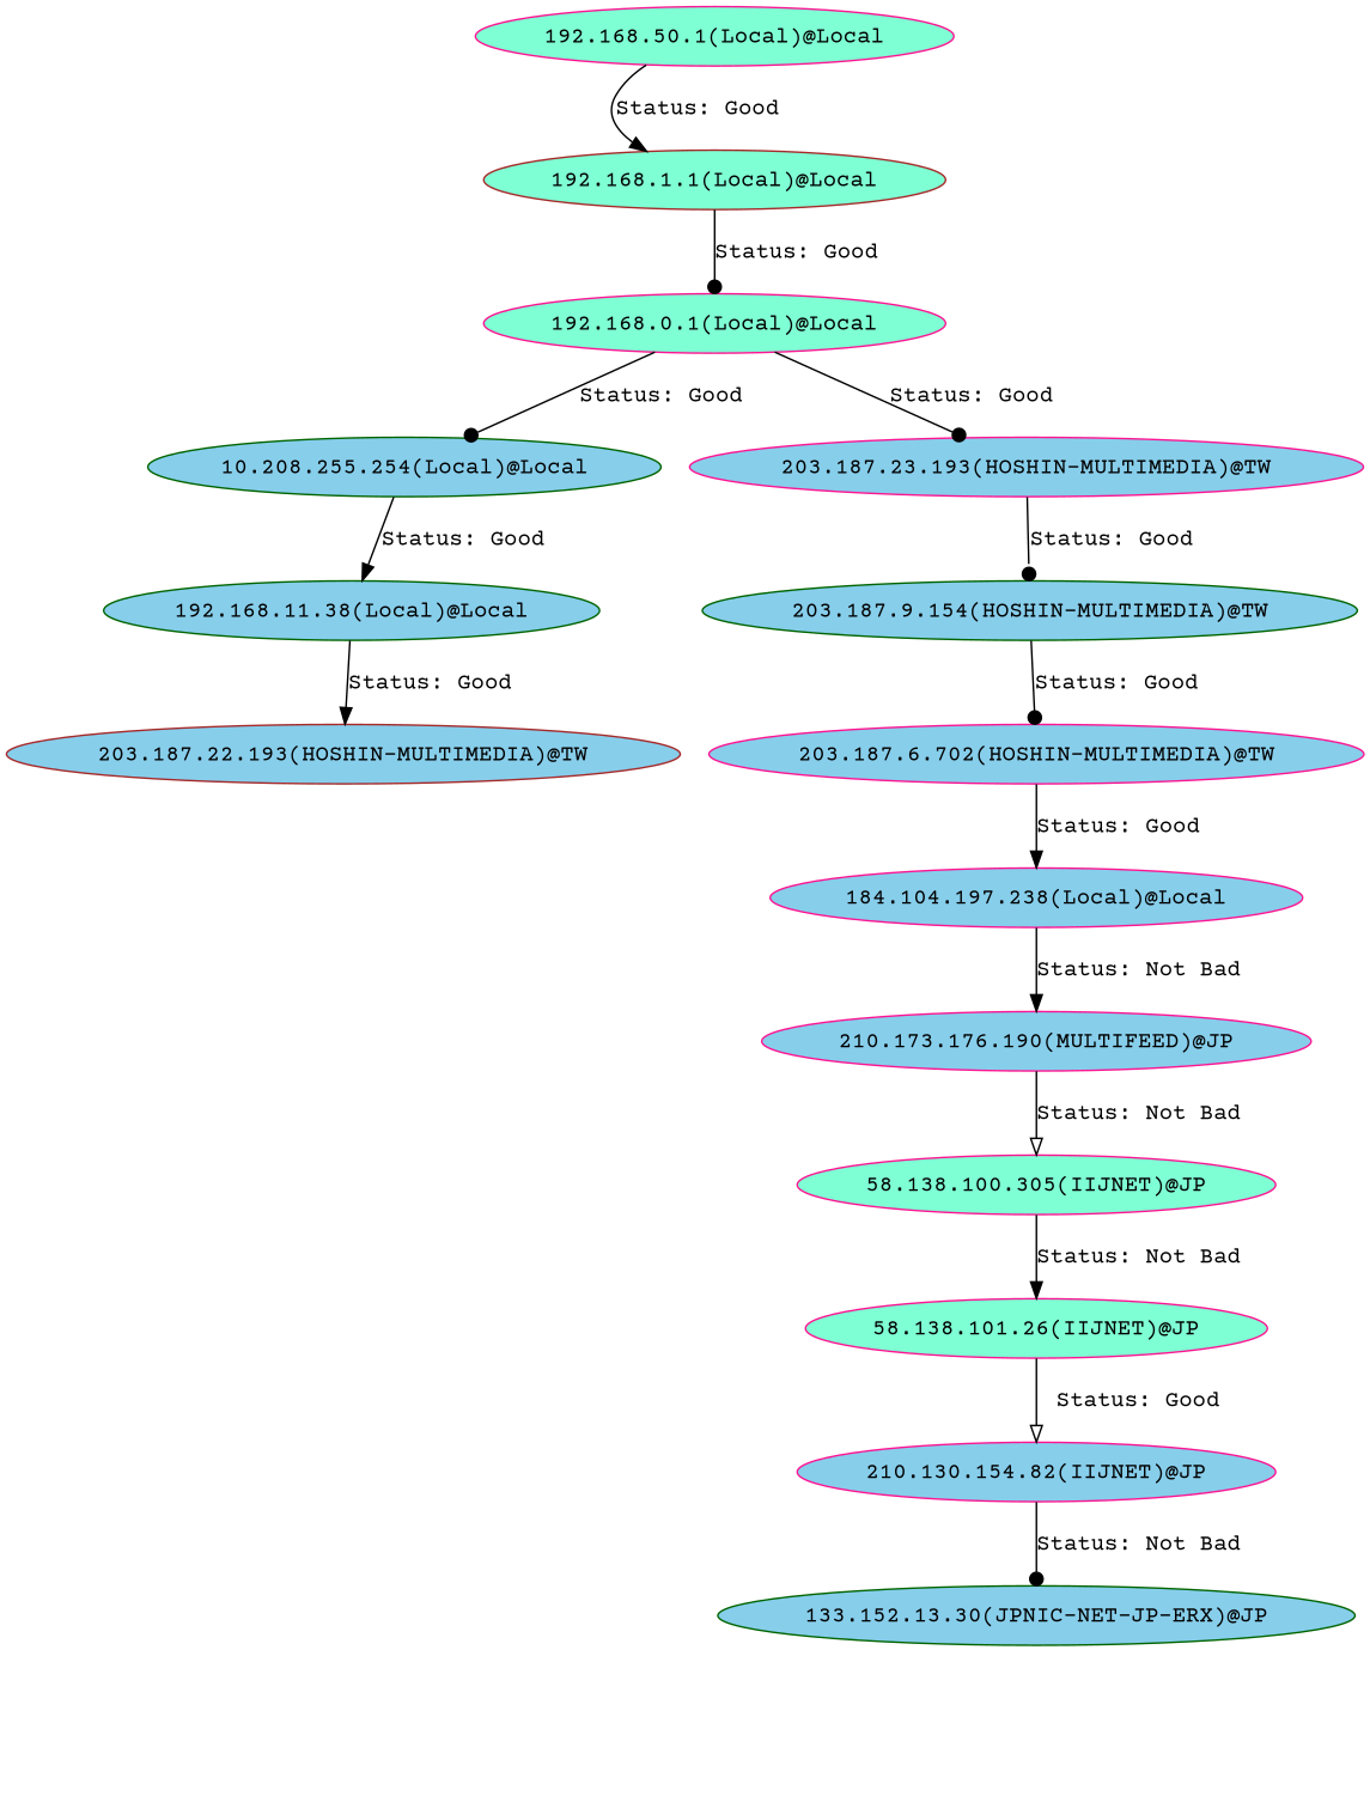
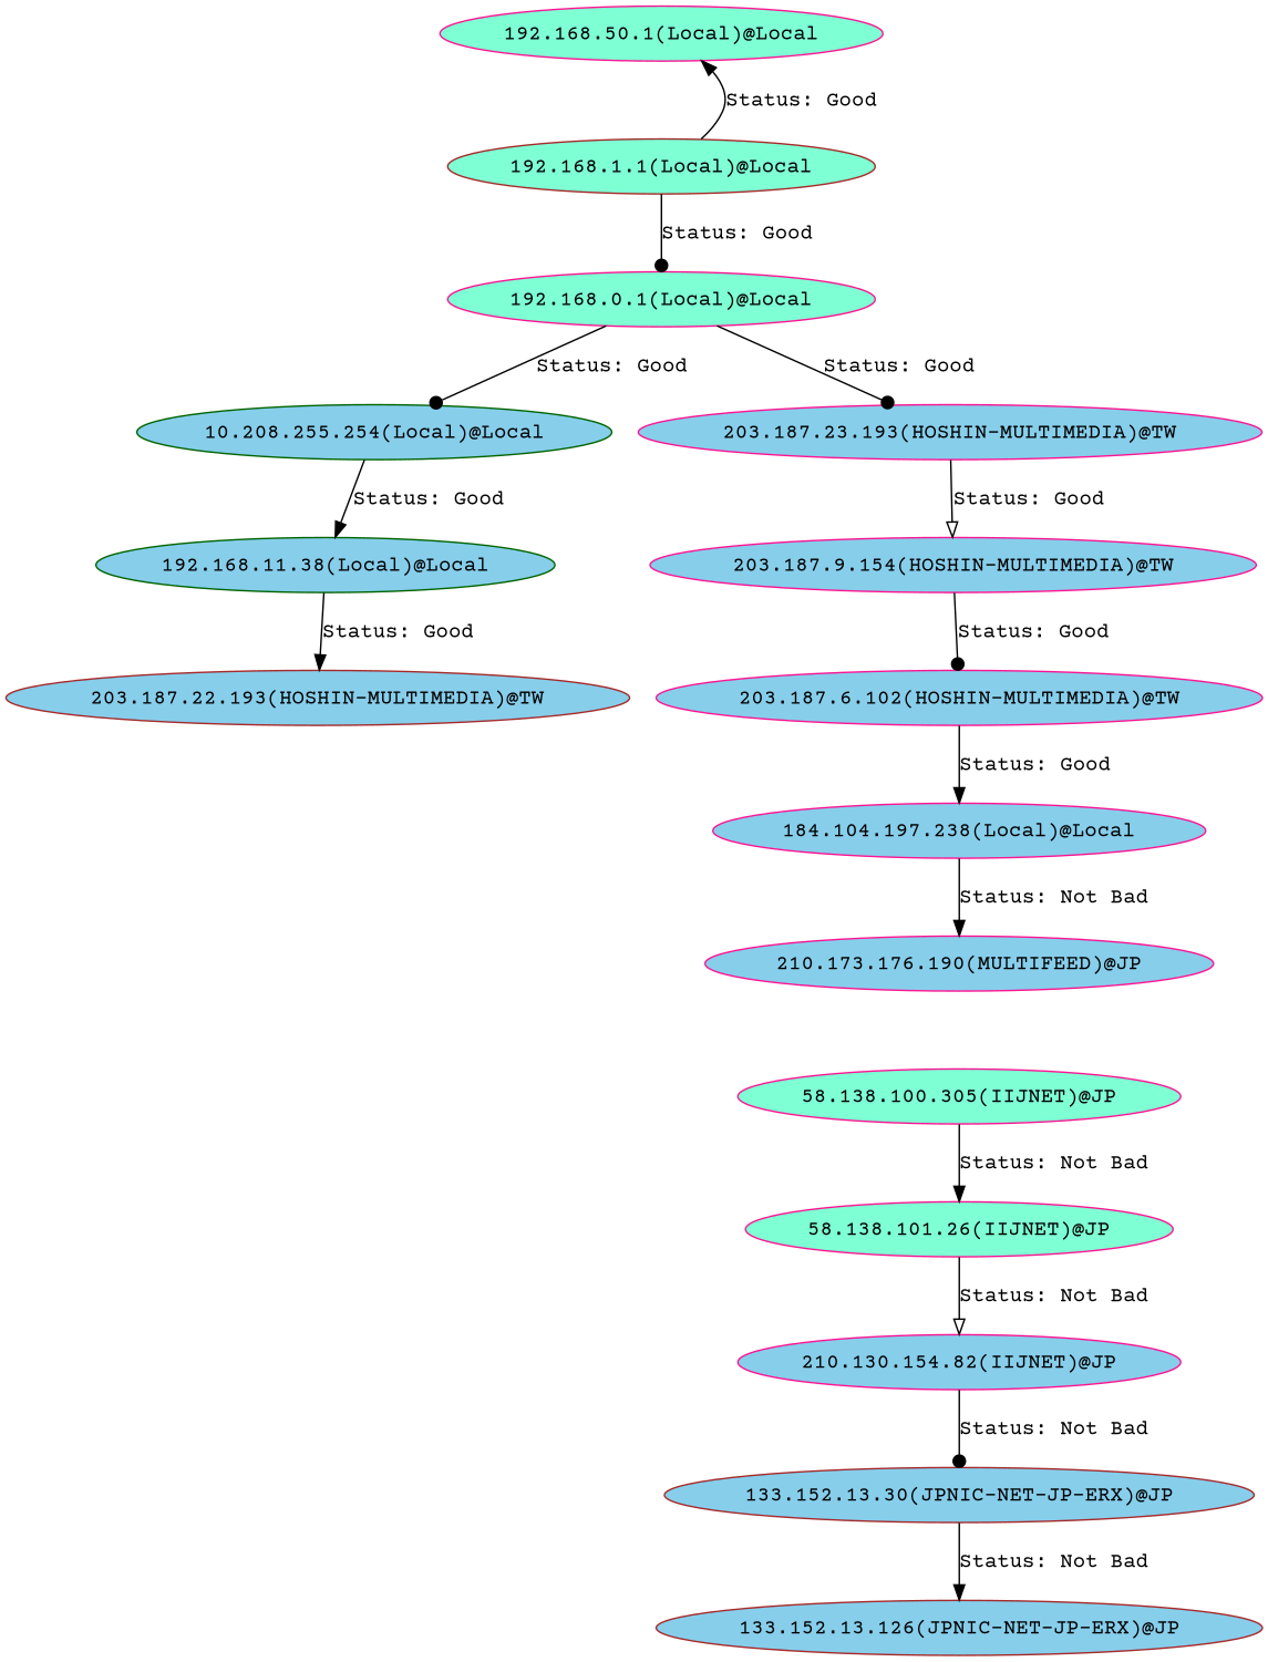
  digraph {
    fontname="Courier Prime"
    node [color=deeppink fillcolor=skyblue fontname="Courier Prime" style=filled]
    edge [arrowhead=normal fontname="Courier Prime"]
    n1 [fillcolor=aquamarine label="192.168.50.1(Local)@Local"]
    n2 [color=brown fillcolor=aquamarine label="192.168.1.1(Local)@Local"]
    n3 [fillcolor=aquamarine label="192.168.0.1(Local)@Local"]
    n4 [color=darkgreen label="10.208.255.254(Local)@Local"]
    n5 [label="203.187.23.193(HOSHIN-MULTIMEDIA)@TW"]
    n6 [color=darkgreen label="192.168.11.38(Local)@Local"]
    n7 [color=brown label="203.187.22.193(HOSHIN-MULTIMEDIA)@TW"]
-   n8 [color=darkgreen label="203.187.9.154(HOSHIN-MULTIMEDIA)@TW"]
-   n9 [label="203.187.6.702(HOSHIN-MULTIMEDIA)@TW"]
+   n8 [label="203.187.9.154(HOSHIN-MULTIMEDIA)@TW"]
+   n9 [label="203.187.6.102(HOSHIN-MULTIMEDIA)@TW"]
    n10 [label="184.104.197.238(Local)@Local"]
    n11 [label="210.173.176.190(MULTIFEED)@JP"]
    n12 [fillcolor=aquamarine label="58.138.100.305(IIJNET)@JP"]
    n13 [fillcolor=aquamarine label="58.138.101.26(IIJNET)@JP"]
    n14 [label="210.130.154.82(IIJNET)@JP"]
-   n15 [color=darkgreen label="133.152.13.30(JPNIC-NET-JP-ERX)@JP"]
-   n1 -> n2 [label="Status: Good"]
+   n15 [color=brown label="133.152.13.30(JPNIC-NET-JP-ERX)@JP"]
+   n16 [color=brown label="133.152.13.126(JPNIC-NET-JP-ERX)@JP"]
+   n2 -> n1 [label="Status: Good"]
    n2 -> n3 [arrowhead=dot label="Status: Good"]
    n3 -> n4 [arrowhead=dot label="Status: Good"]
    n3 -> n5 [arrowhead=dot label="Status: Good"]
    n4 -> n6 [label="Status: Good"]
-   n5 -> n8 [arrowhead=dot label="Status: Good"]
+   n5 -> n8 [arrowhead=onormal label="Status: Good"]
    n6 -> n7 [label="Status: Good"]
    n8 -> n9 [arrowhead=dot label="Status: Good"]
    n9 -> n10 [label="Status: Good"]
    n10 -> n11 [label="Status: Not Bad"]
-   n11 -> n12 [arrowhead=onormal label="Status: Not Bad"]
    n12 -> n13 [label="Status: Not Bad"]
-   n13 -> n14 [arrowhead=onormal label="Status: Good"]
+   n13 -> n14 [arrowhead=onormal label="Status: Not Bad"]
    n14 -> n15 [arrowhead=dot label="Status: Not Bad"]
+   n15 -> n16 [label="Status: Not Bad"]
  }
